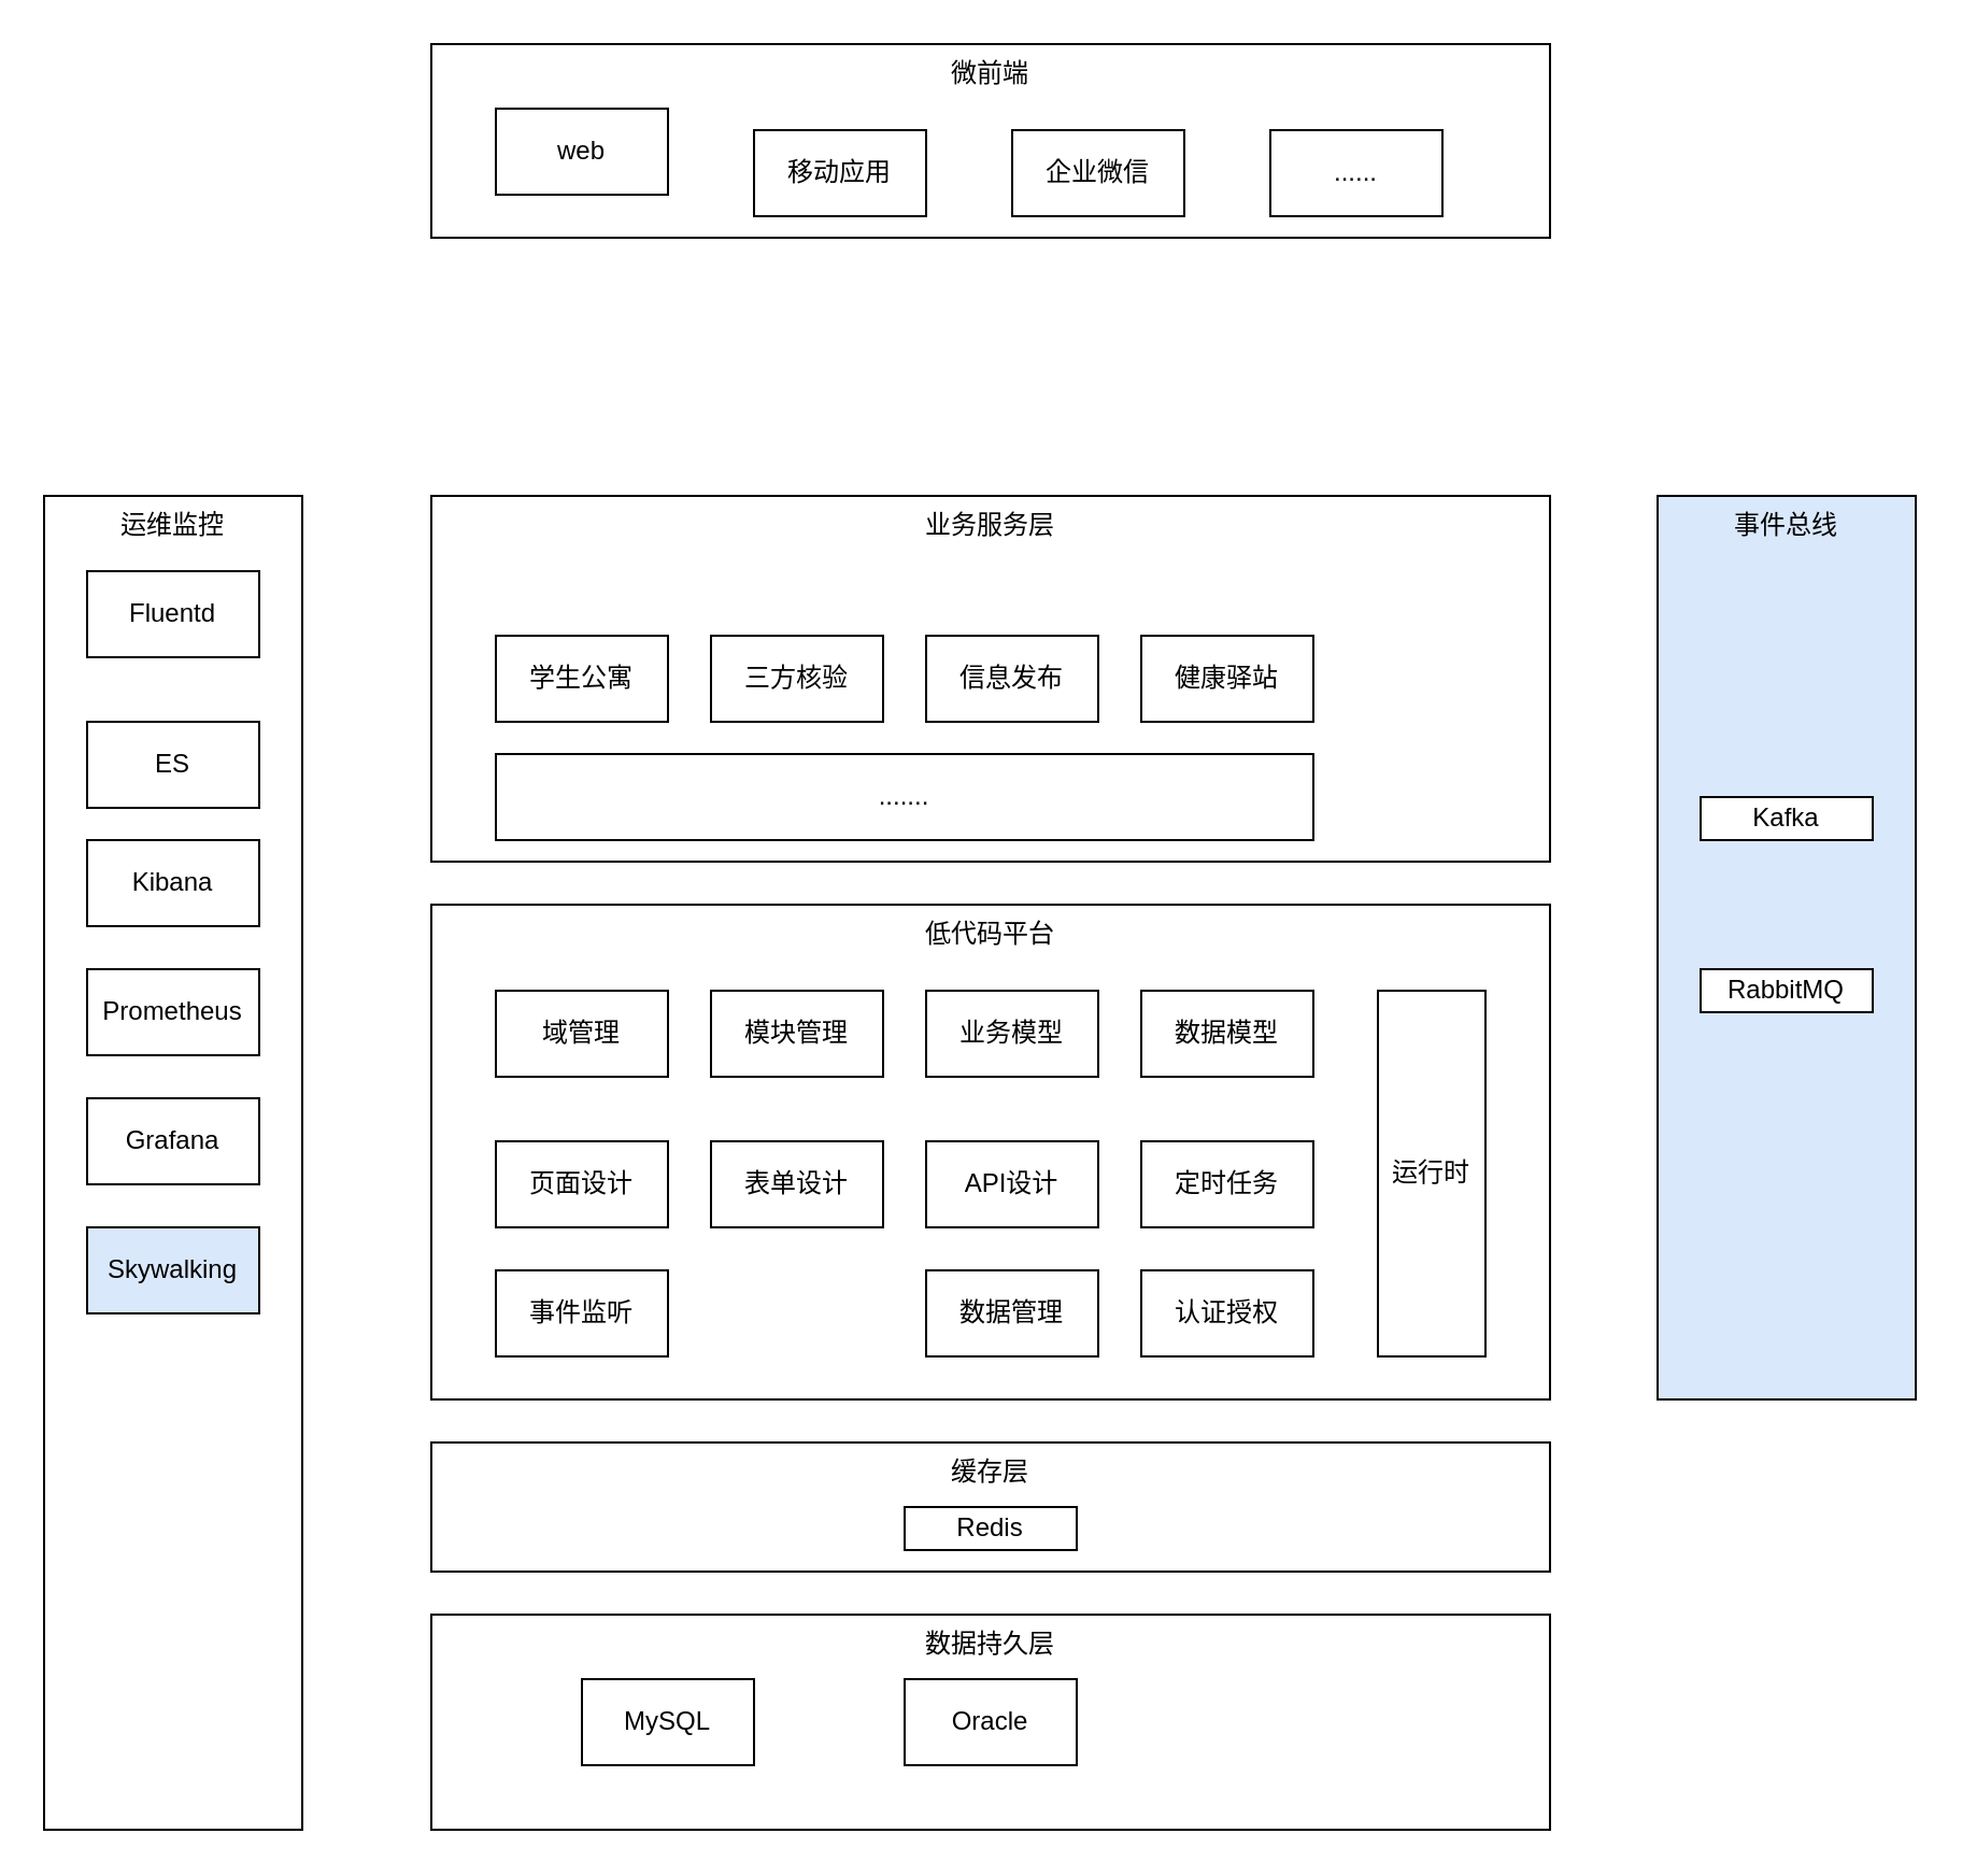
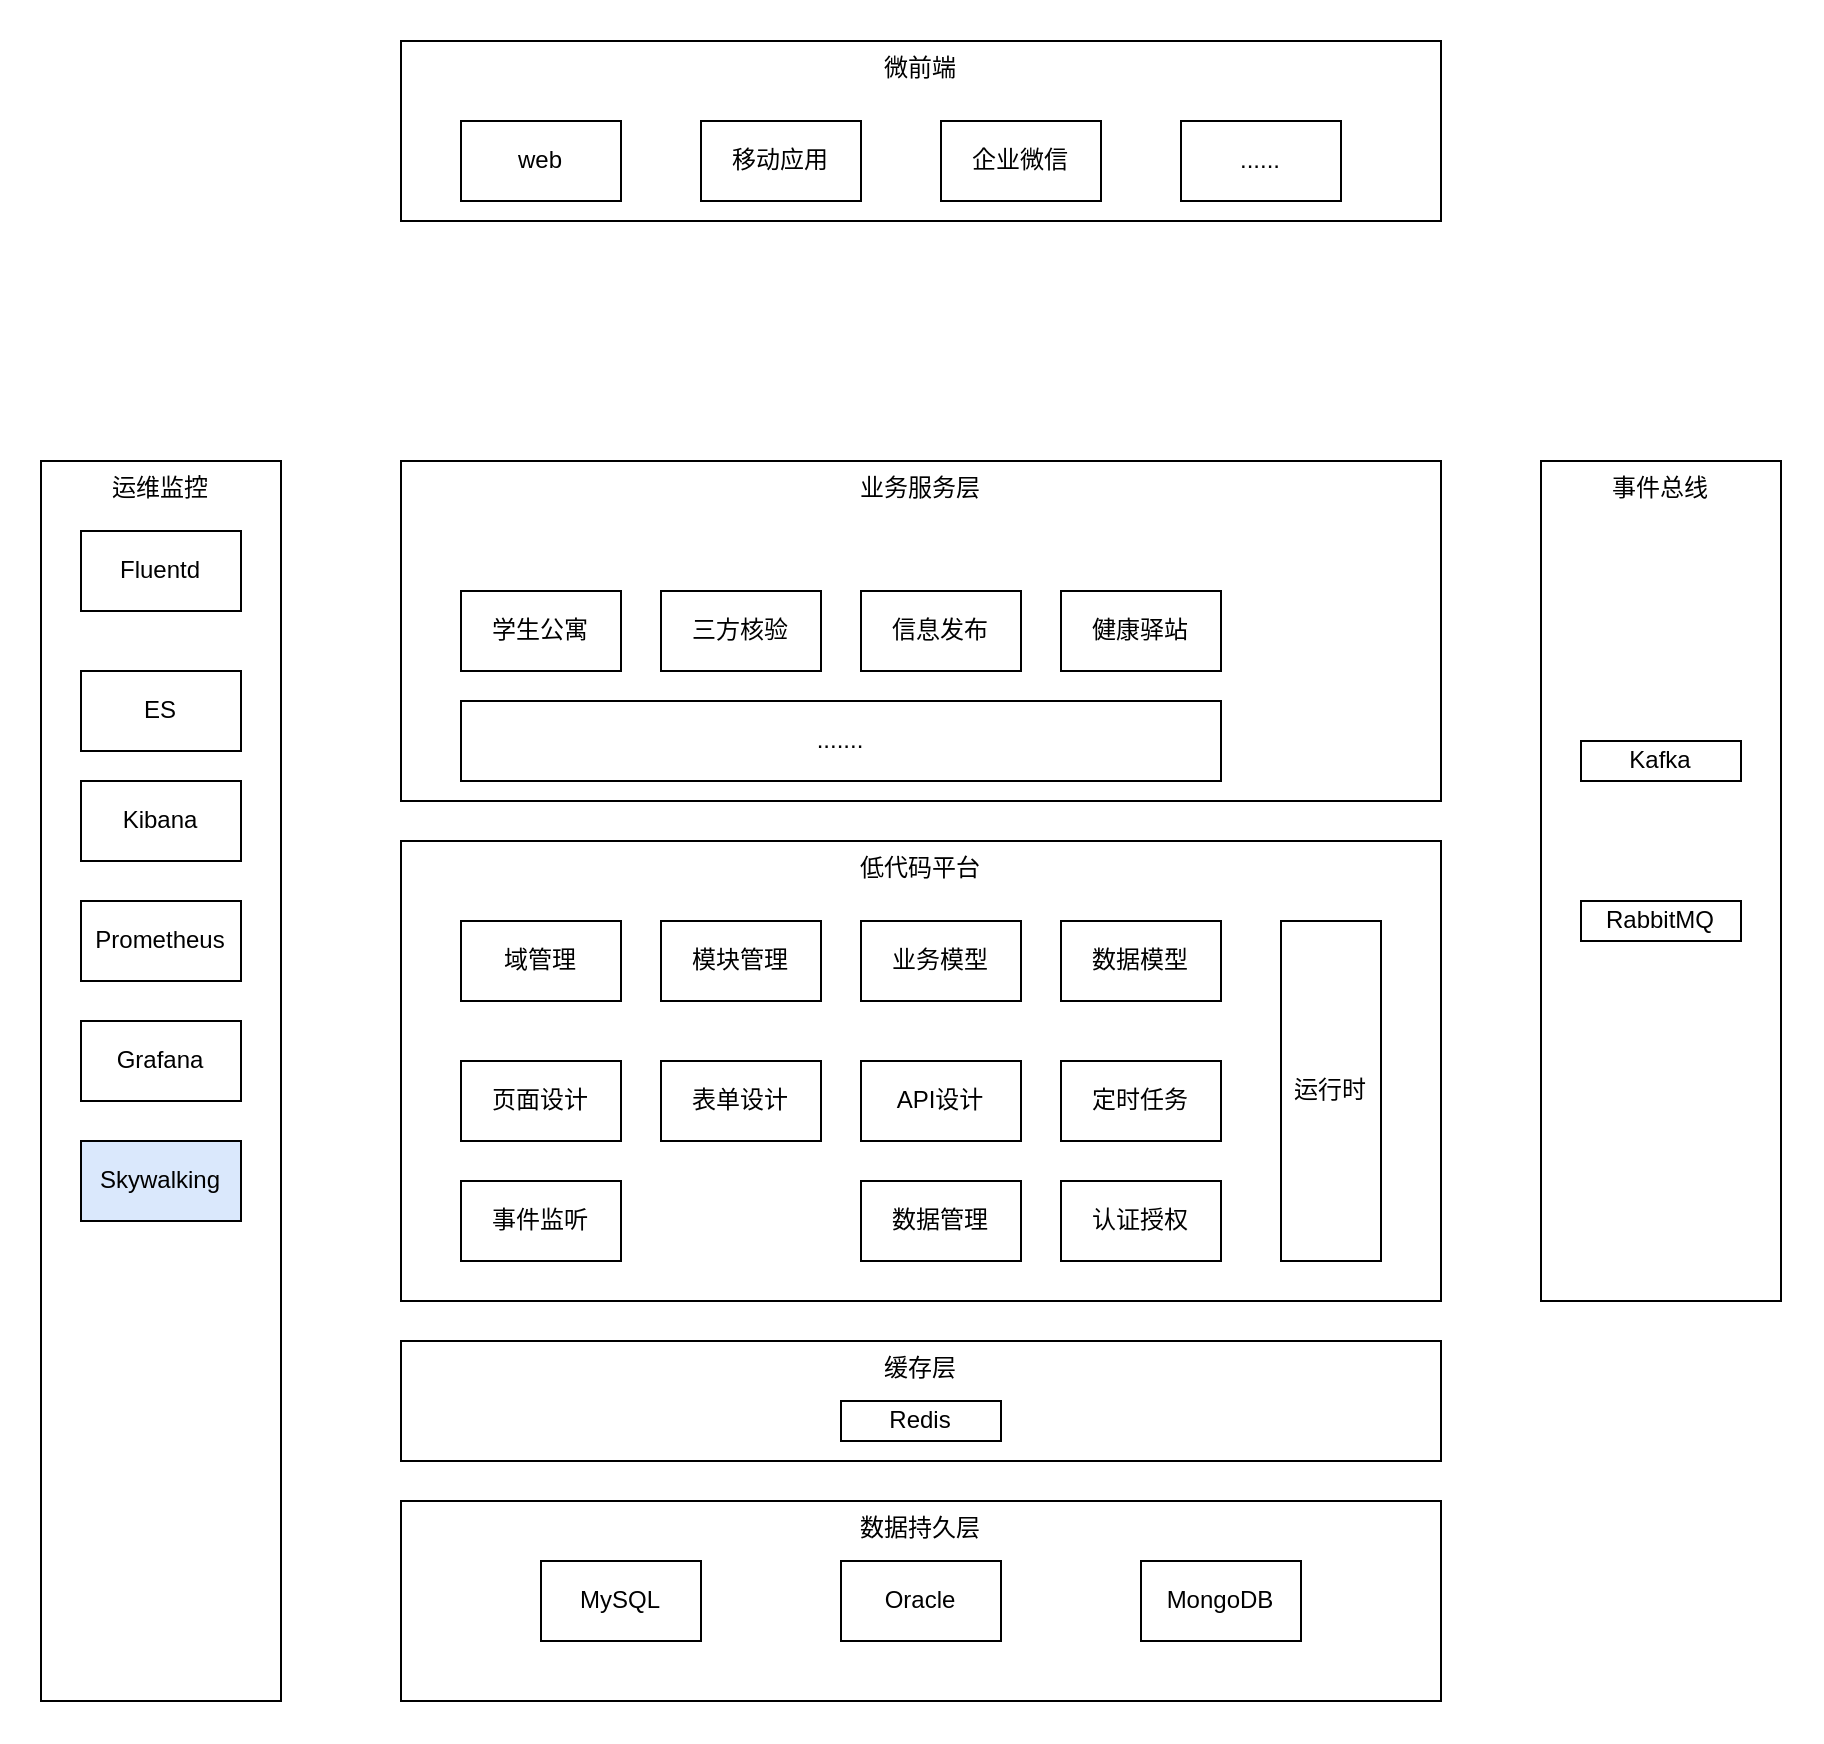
  <mxCell id="0" />
  <mxCell id="1" parent="0" />
  <mxCell id="2" value="业务服务层" style="rounded=0;whiteSpace=wrap;html=1;verticalAlign=top;" vertex="1" parent="1"><mxGeometry x="200" y="230" width="520" height="170" as="geometry" /></mxCell>
  <mxCell id="3" value="学生公寓" style="rounded=0;whiteSpace=wrap;html=1;" vertex="1" parent="1"><mxGeometry x="230" y="295" width="80" height="40" as="geometry" /></mxCell>
  <mxCell id="4" value="低代码平台" style="rounded=0;whiteSpace=wrap;html=1;verticalAlign=top;" vertex="1" parent="1"><mxGeometry x="200" y="420" width="520" height="230" as="geometry" /></mxCell>
  <mxCell id="5" value="域管理" style="rounded=0;whiteSpace=wrap;html=1;" vertex="1" parent="1"><mxGeometry x="230" y="460" width="80" height="40" as="geometry" /></mxCell>
  <mxCell id="6" value="模块管理" style="rounded=0;whiteSpace=wrap;html=1;" vertex="1" parent="1"><mxGeometry x="330" y="460" width="80" height="40" as="geometry" /></mxCell>
  <mxCell id="7" value="业务模型" style="rounded=0;whiteSpace=wrap;html=1;" vertex="1" parent="1"><mxGeometry x="430" y="460" width="80" height="40" as="geometry" /></mxCell>
  <mxCell id="8" value="数据模型" style="rounded=0;whiteSpace=wrap;html=1;" vertex="1" parent="1"><mxGeometry x="530" y="460" width="80" height="40" as="geometry" /></mxCell>
  <mxCell id="9" value="页面设计" style="rounded=0;whiteSpace=wrap;html=1;" vertex="1" parent="1"><mxGeometry x="230" y="530" width="80" height="40" as="geometry" /></mxCell>
  <mxCell id="10" value="表单设计" style="rounded=0;whiteSpace=wrap;html=1;" vertex="1" parent="1"><mxGeometry x="330" y="530" width="80" height="40" as="geometry" /></mxCell>
  <mxCell id="11" value="API设计" style="rounded=0;whiteSpace=wrap;html=1;" vertex="1" parent="1"><mxGeometry x="430" y="530" width="80" height="40" as="geometry" /></mxCell>
  <mxCell id="12" value="定时任务" style="rounded=0;whiteSpace=wrap;html=1;" vertex="1" parent="1"><mxGeometry x="530" y="530" width="80" height="40" as="geometry" /></mxCell>
  <mxCell id="13" value="事件监听" style="rounded=0;whiteSpace=wrap;html=1;" vertex="1" parent="1"><mxGeometry x="230" y="590" width="80" height="40" as="geometry" /></mxCell>
  <mxCell id="14" value="数据管理" style="rounded=0;whiteSpace=wrap;html=1;" vertex="1" parent="1"><mxGeometry x="430" y="590" width="80" height="40" as="geometry" /></mxCell>
  <mxCell id="15" value="认证授权" style="rounded=0;whiteSpace=wrap;html=1;" vertex="1" parent="1"><mxGeometry x="530" y="590" width="80" height="40" as="geometry" /></mxCell>
  <mxCell id="16" value="三方核验" style="rounded=0;whiteSpace=wrap;html=1;" vertex="1" parent="1"><mxGeometry x="330" y="295" width="80" height="40" as="geometry" /></mxCell>
  <mxCell id="17" value="信息发布" style="rounded=0;whiteSpace=wrap;html=1;" vertex="1" parent="1"><mxGeometry x="430" y="295" width="80" height="40" as="geometry" /></mxCell>
  <mxCell id="18" value="健康驿站" style="rounded=0;whiteSpace=wrap;html=1;" vertex="1" parent="1"><mxGeometry x="530" y="295" width="80" height="40" as="geometry" /></mxCell>
  <mxCell id="19" value="......." style="rounded=0;whiteSpace=wrap;html=1;" vertex="1" parent="1"><mxGeometry x="230" y="350" width="380" height="40" as="geometry" /></mxCell>
  <mxCell id="20" value="数据持久层" style="rounded=0;whiteSpace=wrap;html=1;verticalAlign=top;" vertex="1" parent="1"><mxGeometry x="200" y="750" width="520" height="100" as="geometry" /></mxCell>
  <mxCell id="21" value="MySQL" style="rounded=0;whiteSpace=wrap;html=1;" vertex="1" parent="1"><mxGeometry x="270" y="780" width="80" height="40" as="geometry" /></mxCell>
  <mxCell id="22" value="Oracle" style="rounded=0;whiteSpace=wrap;html=1;" vertex="1" parent="1"><mxGeometry x="420" y="780" width="80" height="40" as="geometry" /></mxCell>
+ <mxCell id="23" value="MongoDB" style="rounded=0;whiteSpace=wrap;html=1;" vertex="1" parent="1"><mxGeometry x="570" y="780" width="80" height="40" as="geometry" /></mxCell>
  <mxCell id="24" value="缓存层" style="rounded=0;whiteSpace=wrap;html=1;verticalAlign=top;" vertex="1" parent="1"><mxGeometry x="200" y="670" width="520" height="60" as="geometry" /></mxCell>
  <mxCell id="25" value="Redis" style="rounded=0;whiteSpace=wrap;html=1;" vertex="1" parent="1"><mxGeometry x="420" y="700" width="80" height="20" as="geometry" /></mxCell>
  <mxCell id="26" value="运行时" style="rounded=0;whiteSpace=wrap;html=1;" vertex="1" parent="1"><mxGeometry x="640" y="460" width="50" height="170" as="geometry" /></mxCell>
  <mxCell id="27" value="运维监控" style="rounded=0;whiteSpace=wrap;html=1;verticalAlign=top;" vertex="1" parent="1"><mxGeometry x="20" y="230" width="120" height="620" as="geometry" /></mxCell>
  <mxCell id="28" value="Fluentd" style="rounded=0;whiteSpace=wrap;html=1;" vertex="1" parent="1"><mxGeometry x="40" y="265" width="80" height="40" as="geometry" /></mxCell>
  <mxCell id="29" value="ES" style="rounded=0;whiteSpace=wrap;html=1;" vertex="1" parent="1"><mxGeometry x="40" y="335" width="80" height="40" as="geometry" /></mxCell>
  <mxCell id="30" value="Kibana" style="rounded=0;whiteSpace=wrap;html=1;" vertex="1" parent="1"><mxGeometry x="40" y="390" width="80" height="40" as="geometry" /></mxCell>
  <mxCell id="31" value="Prometheus" style="rounded=0;whiteSpace=wrap;html=1;" vertex="1" parent="1"><mxGeometry x="40" y="450" width="80" height="40" as="geometry" /></mxCell>
  <mxCell id="32" value="Grafana" style="rounded=0;whiteSpace=wrap;html=1;" vertex="1" parent="1"><mxGeometry x="40" y="510" width="80" height="40" as="geometry" /></mxCell>
  <mxCell id="33" value="Skywalking" style="rounded=0;whiteSpace=wrap;html=1;fillColor=#dae8fc;" vertex="1" parent="1"><mxGeometry x="40" y="570" width="80" height="40" as="geometry" /></mxCell>
- <mxCell id="34" value="事件总线" style="rounded=0;whiteSpace=wrap;html=1;verticalAlign=top;fillColor=#dae8fc;" vertex="1" parent="1"><mxGeometry x="770" y="230" width="120" height="420" as="geometry" /></mxCell>
+ <mxCell id="34" value="事件总线" style="rounded=0;whiteSpace=wrap;html=1;verticalAlign=top;" vertex="1" parent="1"><mxGeometry x="770" y="230" width="120" height="420" as="geometry" /></mxCell>
  <mxCell id="35" value="Kafka" style="rounded=0;whiteSpace=wrap;html=1;" vertex="1" parent="1"><mxGeometry x="790" y="370" width="80" height="20" as="geometry" /></mxCell>
  <mxCell id="36" value="RabbitMQ" style="rounded=0;whiteSpace=wrap;html=1;" vertex="1" parent="1"><mxGeometry x="790" y="450" width="80" height="20" as="geometry" /></mxCell>
  <mxCell id="37" value="微前端" style="rounded=0;whiteSpace=wrap;html=1;verticalAlign=top;" vertex="1" parent="1"><mxGeometry x="200" y="20" width="520" height="90" as="geometry" /></mxCell>
- <mxCell id="38" value="web" style="rounded=0;whiteSpace=wrap;html=1;" vertex="1" parent="1"><mxGeometry x="230" y="50" width="80" height="40" as="geometry" /></mxCell>
+ <mxCell id="38" value="web" style="rounded=0;whiteSpace=wrap;html=1;" vertex="1" parent="1"><mxGeometry x="230" y="60" width="80" height="40" as="geometry" /></mxCell>
  <mxCell id="39" value="移动应用" style="rounded=0;whiteSpace=wrap;html=1;" vertex="1" parent="1"><mxGeometry x="350" y="60" width="80" height="40" as="geometry" /></mxCell>
  <mxCell id="40" value="企业微信" style="rounded=0;whiteSpace=wrap;html=1;" vertex="1" parent="1"><mxGeometry x="470" y="60" width="80" height="40" as="geometry" /></mxCell>
  <mxCell id="41" value="......" style="rounded=0;whiteSpace=wrap;html=1;" vertex="1" parent="1"><mxGeometry x="590" y="60" width="80" height="40" as="geometry" /></mxCell>
